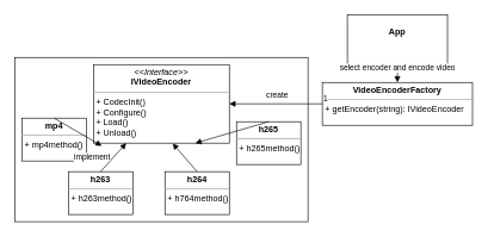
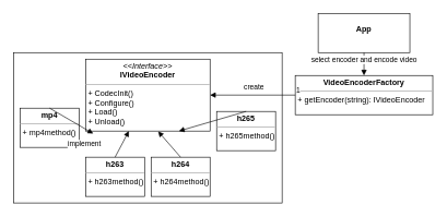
  <mxCell id="0" />
  <mxCell id="1" parent="0" />
  <mxCell id="2" value="" style="html=1;" vertex="1" parent="1"><mxGeometry x="20" y="80" width="410" height="230" as="geometry" /></mxCell>
  <mxCell id="3" value="&lt;p style=&quot;margin: 0px ; margin-top: 4px ; text-align: center&quot;&gt;&lt;i&gt;&amp;lt;&amp;lt;Interface&amp;gt;&amp;gt;&lt;/i&gt;&lt;br&gt;&lt;b&gt;IVideoEncoder&lt;/b&gt;&lt;/p&gt;&lt;hr size=&quot;1&quot;&gt;&lt;p style=&quot;margin: 0px ; margin-left: 4px&quot;&gt;+ CodecInit()&lt;/p&gt;&lt;p style=&quot;margin: 0px ; margin-left: 4px&quot;&gt;+ Configure()&lt;/p&gt;&lt;p style=&quot;margin: 0px ; margin-left: 4px&quot;&gt;+ Load()&lt;/p&gt;&lt;p style=&quot;margin: 0px ; margin-left: 4px&quot;&gt;+ Unload()&lt;/p&gt;" style="verticalAlign=top;align=left;overflow=fill;fontSize=12;fontFamily=Helvetica;html=1;" vertex="1" parent="1"><mxGeometry x="130" y="90" width="190" height="110" as="geometry" /></mxCell>
  <mxCell id="4" value="&lt;p style=&quot;margin: 0px ; margin-top: 4px ; text-align: center&quot;&gt;&lt;b&gt;mp4&lt;/b&gt;&lt;/p&gt;&lt;hr size=&quot;1&quot;&gt;&lt;p style=&quot;margin: 0px ; margin-left: 4px&quot;&gt;+ mp4method()&lt;/p&gt;" style="verticalAlign=top;align=left;overflow=fill;fontSize=12;fontFamily=Helvetica;html=1;" vertex="1" parent="1"><mxGeometry x="30" y="165" width="90" height="60" as="geometry" /></mxCell>
- <mxCell id="5" value="&lt;p style=&quot;margin: 0px ; margin-top: 4px ; text-align: center&quot;&gt;&lt;b&gt;h263&lt;/b&gt;&lt;/p&gt;&lt;hr size=&quot;1&quot;&gt;&lt;p style=&quot;margin: 0px ; margin-left: 4px&quot;&gt;+ h263method()&lt;/p&gt;" style="verticalAlign=top;align=left;overflow=fill;fontSize=12;fontFamily=Helvetica;html=1;" vertex="1" parent="1"><mxGeometry x="95" y="240" width="90" height="60" as="geometry" /></mxCell>
- <mxCell id="6" value="&lt;p style=&quot;margin: 0px ; margin-top: 4px ; text-align: center&quot;&gt;&lt;b&gt;h264&lt;/b&gt;&lt;/p&gt;&lt;hr size=&quot;1&quot;&gt;&lt;p style=&quot;margin: 0px ; margin-left: 4px&quot;&gt;&lt;/p&gt;&lt;p style=&quot;margin: 0px ; margin-left: 4px&quot;&gt;+ h764method()&lt;/p&gt;" style="verticalAlign=top;align=left;overflow=fill;fontSize=12;fontFamily=Helvetica;html=1;" vertex="1" parent="1"><mxGeometry x="230" y="240" width="90" height="60" as="geometry" /></mxCell>
+ <mxCell id="5" value="&lt;p style=&quot;margin: 0px ; margin-top: 4px ; text-align: center&quot;&gt;&lt;b&gt;h263&lt;/b&gt;&lt;/p&gt;&lt;hr size=&quot;1&quot;&gt;&lt;p style=&quot;margin: 0px ; margin-left: 4px&quot;&gt;+ h263method()&lt;/p&gt;" style="verticalAlign=top;align=left;overflow=fill;fontSize=12;fontFamily=Helvetica;html=1;" vertex="1" parent="1"><mxGeometry x="130" y="240" width="90" height="60" as="geometry" /></mxCell>
+ <mxCell id="6" value="&lt;p style=&quot;margin: 0px ; margin-top: 4px ; text-align: center&quot;&gt;&lt;b&gt;h264&lt;/b&gt;&lt;/p&gt;&lt;hr size=&quot;1&quot;&gt;&lt;p style=&quot;margin: 0px ; margin-left: 4px&quot;&gt;&lt;/p&gt;&lt;p style=&quot;margin: 0px ; margin-left: 4px&quot;&gt;+ h264method()&lt;/p&gt;" style="verticalAlign=top;align=left;overflow=fill;fontSize=12;fontFamily=Helvetica;html=1;" vertex="1" parent="1"><mxGeometry x="230" y="240" width="90" height="60" as="geometry" /></mxCell>
  <mxCell id="7" value="&lt;p style=&quot;margin: 0px ; margin-top: 4px ; text-align: center&quot;&gt;&lt;b&gt;h265&lt;/b&gt;&lt;/p&gt;&lt;hr size=&quot;1&quot;&gt;&lt;p style=&quot;margin: 0px ; margin-left: 4px&quot;&gt;+ h265method()&lt;/p&gt;" style="verticalAlign=top;align=left;overflow=fill;fontSize=12;fontFamily=Helvetica;html=1;" vertex="1" parent="1"><mxGeometry x="330" y="170" width="90" height="60" as="geometry" /></mxCell>
  <mxCell id="8" value="&lt;p style=&quot;margin: 0px ; margin-top: 4px ; text-align: center&quot;&gt;&lt;b&gt;VideoEncoderFactory&lt;/b&gt;&lt;/p&gt;&lt;hr size=&quot;1&quot;&gt;&lt;p style=&quot;margin: 0px ; margin-left: 4px&quot;&gt;&lt;/p&gt;&lt;p style=&quot;margin: 0px ; margin-left: 4px&quot;&gt;+ getEncoder(string): IVideoEncoder&lt;/p&gt;" style="verticalAlign=top;align=left;overflow=fill;fontSize=12;fontFamily=Helvetica;html=1;" vertex="1" parent="1"><mxGeometry x="450" y="115" width="210" height="60" as="geometry" /></mxCell>
  <mxCell id="9" value="create" style="endArrow=block;endFill=1;html=1;edgeStyle=orthogonalEdgeStyle;align=left;verticalAlign=top;entryX=1;entryY=0.5;entryDx=0;entryDy=0;exitX=0;exitY=0.5;exitDx=0;exitDy=0;" edge="1" parent="1" source="8" target="3"><mxGeometry x="0.231" y="-25" relative="1" as="geometry"><mxPoint x="510" y="180" as="sourcePoint" /><mxPoint x="690" y="320" as="targetPoint" /><mxPoint as="offset" /></mxGeometry></mxCell>
  <mxCell id="10" value="1" style="edgeLabel;resizable=0;html=1;align=left;verticalAlign=bottom;" connectable="0" vertex="1" parent="9"><mxGeometry x="-1" relative="1" as="geometry" /></mxCell>
- <mxCell id="11" value="&lt;p style=&quot;margin: 0px ; margin-top: 4px ; text-align: center&quot;&gt;&lt;br&gt;&lt;b&gt;App&lt;/b&gt;&lt;/p&gt;" style="verticalAlign=top;align=left;overflow=fill;fontSize=12;fontFamily=Helvetica;html=1;" vertex="1" parent="1"><mxGeometry x="485" y="20" width="140" height="70" as="geometry" /></mxCell>
+ <mxCell id="11" value="&lt;p style=&quot;margin: 0px ; margin-top: 4px ; text-align: center&quot;&gt;&lt;br&gt;&lt;b&gt;App&lt;/b&gt;&lt;/p&gt;" style="verticalAlign=top;align=left;overflow=fill;fontSize=12;fontFamily=Helvetica;html=1;" vertex="1" parent="1"><mxGeometry x="485" y="20" width="140" height="60" as="geometry" /></mxCell>
  <mxCell id="12" value="select encoder and encode video" style="html=1;verticalAlign=bottom;endArrow=block;exitX=0.5;exitY=1;exitDx=0;exitDy=0;entryX=0.5;entryY=0;entryDx=0;entryDy=0;" edge="1" parent="1" source="11" target="8"><mxGeometry x="0.143" width="80" relative="1" as="geometry"><mxPoint x="400" y="220" as="sourcePoint" /><mxPoint x="480" y="220" as="targetPoint" /><mxPoint as="offset" /></mxGeometry></mxCell>
  <mxCell id="13" value="implement" style="html=1;verticalAlign=bottom;endArrow=block;exitX=0.5;exitY=0;exitDx=0;exitDy=0;entryX=0.061;entryY=1.035;entryDx=0;entryDy=0;entryPerimeter=0;" edge="1" parent="1" source="4" target="3"><mxGeometry x="1" y="-32" width="80" relative="1" as="geometry"><mxPoint x="400" y="220" as="sourcePoint" /><mxPoint x="580" y="330" as="targetPoint" /><mxPoint x="3" y="-2" as="offset" /></mxGeometry></mxCell>
  <mxCell id="14" value="" style="html=1;verticalAlign=bottom;endArrow=block;exitX=0.5;exitY=0;exitDx=0;exitDy=0;" edge="1" parent="1" source="5" target="3"><mxGeometry x="-0.455" y="-14" width="80" relative="1" as="geometry"><mxPoint x="680" y="360" as="sourcePoint" /><mxPoint x="746.59" y="323.85" as="targetPoint" /><mxPoint as="offset" /></mxGeometry></mxCell>
  <mxCell id="15" value="" style="html=1;verticalAlign=bottom;endArrow=block;exitX=0.5;exitY=0;exitDx=0;exitDy=0;entryX=0.583;entryY=1.005;entryDx=0;entryDy=0;entryPerimeter=0;" edge="1" parent="1" source="6" target="3"><mxGeometry x="-0.455" y="-14" width="80" relative="1" as="geometry"><mxPoint x="185" y="250" as="sourcePoint" /><mxPoint x="187.5" y="210" as="targetPoint" /><mxPoint as="offset" /></mxGeometry></mxCell>
  <mxCell id="16" value="" style="html=1;verticalAlign=bottom;endArrow=block;exitX=0.5;exitY=0;exitDx=0;exitDy=0;entryX=0.75;entryY=1;entryDx=0;entryDy=0;" edge="1" parent="1" source="7" target="3"><mxGeometry x="-0.455" y="-14" width="80" relative="1" as="geometry"><mxPoint x="285" y="250" as="sourcePoint" /><mxPoint x="250.77" y="210.55" as="targetPoint" /><mxPoint as="offset" /></mxGeometry></mxCell>
